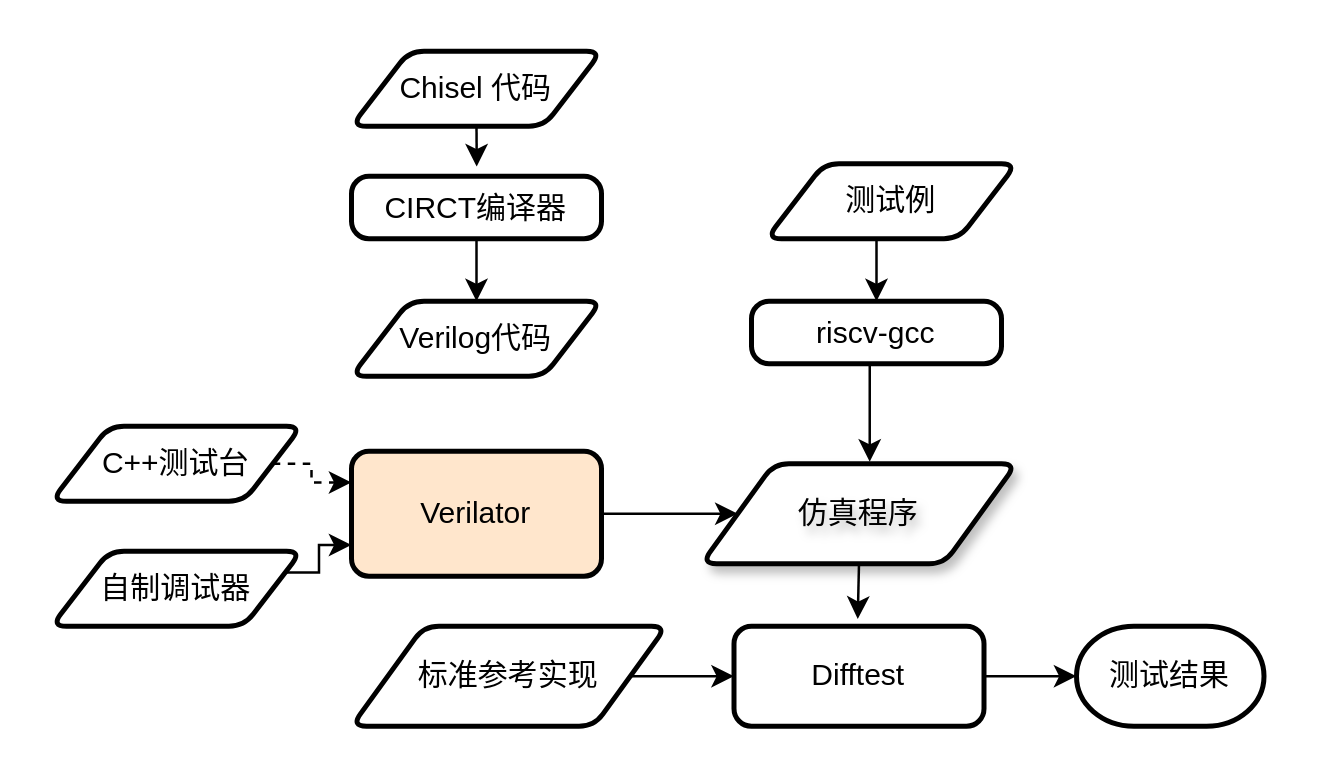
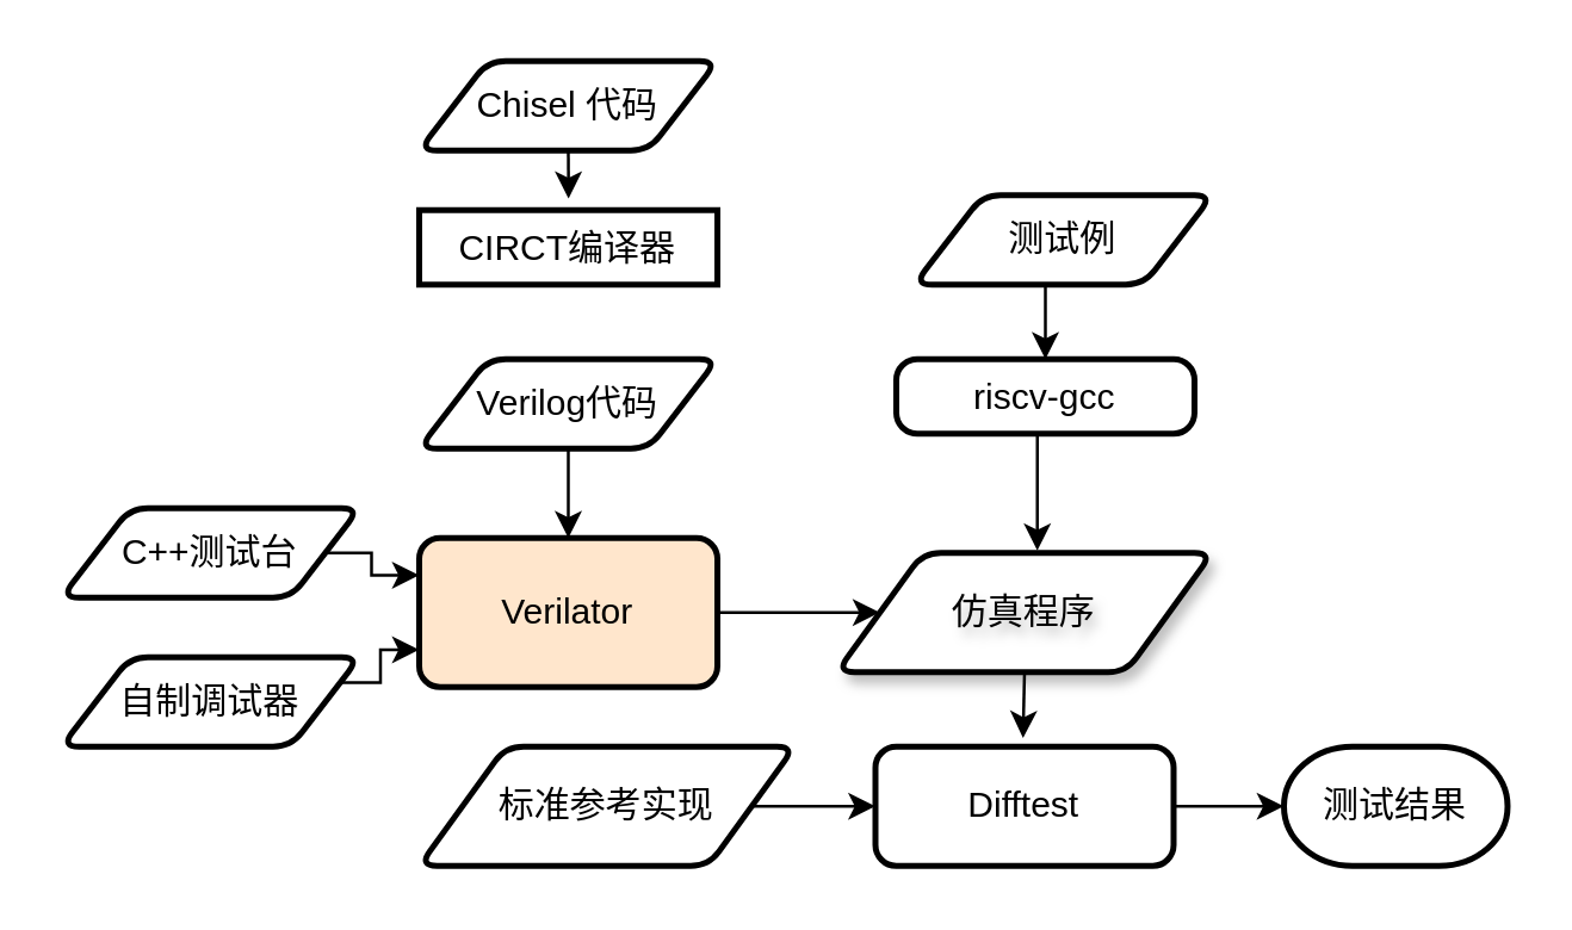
  <mxCell id="0" />
  <mxCell id="1" parent="0" />
+ <mxCell id="2" style="edgeStyle=orthogonalEdgeStyle;rounded=0;orthogonalLoop=1;jettySize=auto;html=1;exitX=0.5;exitY=1;exitDx=0;exitDy=0;entryX=0.5;entryY=0;entryDx=0;entryDy=0;" edge="1" parent="1" source="3" target="8"><mxGeometry relative="1" as="geometry" /></mxCell>
  <mxCell id="3" value="Verilog代码" style="shape=parallelogram;html=1;strokeWidth=2;perimeter=parallelogramPerimeter;whiteSpace=wrap;rounded=1;arcSize=12;size=0.23;" vertex="1" parent="1"><mxGeometry x="140" y="120" width="100" height="30" as="geometry" /></mxCell>
- <mxCell id="4" style="edgeStyle=orthogonalEdgeStyle;rounded=0;orthogonalLoop=1;jettySize=auto;html=1;exitX=0.5;exitY=1;exitDx=0;exitDy=0;entryX=0.5;entryY=0;entryDx=0;entryDy=0;" edge="1" parent="1" source="5" target="3"><mxGeometry relative="1" as="geometry" /></mxCell>
- <mxCell id="5" value="CIRCT编译器" style="rounded=1;whiteSpace=wrap;html=1;absoluteArcSize=1;arcSize=14;strokeWidth=2;" vertex="1" parent="1"><mxGeometry x="140" y="70" width="100" height="25" as="geometry" /></mxCell>
+ <mxCell id="5" value="CIRCT编译器" style="whiteSpace=wrap;html=1;absoluteArcSize=1;arcSize=14;strokeWidth=2;rounded=0;" vertex="1" parent="1"><mxGeometry x="140" y="70" width="100" height="25" as="geometry" /></mxCell>
  <mxCell id="6" value="Chisel 代码" style="shape=parallelogram;html=1;strokeWidth=2;perimeter=parallelogramPerimeter;whiteSpace=wrap;rounded=1;arcSize=12;size=0.23;" vertex="1" parent="1"><mxGeometry x="140" y="20" width="100" height="30" as="geometry" /></mxCell>
  <mxCell id="7" style="edgeStyle=orthogonalEdgeStyle;rounded=0;orthogonalLoop=1;jettySize=auto;html=1;exitX=1;exitY=0.5;exitDx=0;exitDy=0;" edge="1" parent="1" source="8" target="13"><mxGeometry relative="1" as="geometry" /></mxCell>
  <mxCell id="8" value="Verilator" style="rounded=1;whiteSpace=wrap;html=1;absoluteArcSize=1;arcSize=14;strokeWidth=2;fillColor=#ffe6cc;" vertex="1" parent="1"><mxGeometry x="140" y="180" width="100" height="50" as="geometry" /></mxCell>
- <mxCell id="9" style="edgeStyle=elbowEdgeStyle;rounded=0;orthogonalLoop=1;jettySize=auto;html=1;exitX=1;exitY=0.5;exitDx=0;exitDy=0;entryX=0;entryY=0.25;entryDx=0;entryDy=0;dashed=1;" edge="1" parent="1" source="10" target="8"><mxGeometry relative="1" as="geometry" /></mxCell>
+ <mxCell id="9" style="edgeStyle=elbowEdgeStyle;rounded=0;orthogonalLoop=1;jettySize=auto;html=1;exitX=1;exitY=0.5;exitDx=0;exitDy=0;entryX=0;entryY=0.25;entryDx=0;entryDy=0;" edge="1" parent="1" source="10" target="8"><mxGeometry relative="1" as="geometry" /></mxCell>
  <mxCell id="10" value="C++测试台" style="shape=parallelogram;html=1;strokeWidth=2;perimeter=parallelogramPerimeter;whiteSpace=wrap;rounded=1;arcSize=12;size=0.23;" vertex="1" parent="1"><mxGeometry x="20" y="170" width="100" height="30" as="geometry" /></mxCell>
  <mxCell id="11" style="edgeStyle=elbowEdgeStyle;rounded=0;orthogonalLoop=1;jettySize=auto;html=1;exitX=1;exitY=0.25;exitDx=0;exitDy=0;entryX=0;entryY=0.75;entryDx=0;entryDy=0;" edge="1" parent="1" source="12" target="8"><mxGeometry relative="1" as="geometry" /></mxCell>
  <mxCell id="12" value="自制调试器" style="shape=parallelogram;html=1;strokeWidth=2;perimeter=parallelogramPerimeter;whiteSpace=wrap;rounded=1;arcSize=12;size=0.23;" vertex="1" parent="1"><mxGeometry x="20" y="220" width="100" height="30" as="geometry" /></mxCell>
  <mxCell id="13" value="仿真程序" style="shape=parallelogram;html=1;strokeWidth=2;perimeter=parallelogramPerimeter;whiteSpace=wrap;rounded=1;arcSize=12;size=0.23;shadow=1;textShadow=1;" vertex="1" parent="1"><mxGeometry x="280" y="185" width="126" height="40" as="geometry" /></mxCell>
  <mxCell id="14" style="edgeStyle=orthogonalEdgeStyle;rounded=0;orthogonalLoop=1;jettySize=auto;html=1;exitX=0.5;exitY=1;exitDx=0;exitDy=0;entryX=0.5;entryY=0;entryDx=0;entryDy=0;" edge="1" parent="1" source="15" target="16"><mxGeometry relative="1" as="geometry" /></mxCell>
  <mxCell id="15" value="测试例" style="shape=parallelogram;html=1;strokeWidth=2;perimeter=parallelogramPerimeter;whiteSpace=wrap;rounded=1;arcSize=12;size=0.23;" vertex="1" parent="1"><mxGeometry x="306" y="65" width="100" height="30" as="geometry" /></mxCell>
  <mxCell id="16" value="riscv-gcc" style="rounded=1;whiteSpace=wrap;html=1;absoluteArcSize=1;arcSize=14;strokeWidth=2;" vertex="1" parent="1"><mxGeometry x="300" y="120" width="100" height="25" as="geometry" /></mxCell>
  <mxCell id="17" style="edgeStyle=orthogonalEdgeStyle;rounded=0;orthogonalLoop=1;jettySize=auto;html=1;entryX=0;entryY=0.5;entryDx=0;entryDy=0;" edge="1" parent="1" source="18" target="19"><mxGeometry relative="1" as="geometry" /></mxCell>
  <mxCell id="18" value="标准参考实现" style="shape=parallelogram;html=1;strokeWidth=2;perimeter=parallelogramPerimeter;whiteSpace=wrap;rounded=1;arcSize=12;size=0.23;" vertex="1" parent="1"><mxGeometry x="140" y="250" width="126" height="40" as="geometry" /></mxCell>
  <mxCell id="19" value="Difftest" style="rounded=1;whiteSpace=wrap;html=1;absoluteArcSize=1;arcSize=14;strokeWidth=2;" vertex="1" parent="1"><mxGeometry x="293" y="250" width="100" height="40" as="geometry" /></mxCell>
  <mxCell id="20" value="测试结果" style="strokeWidth=2;html=1;shape=mxgraph.flowchart.terminator;whiteSpace=wrap;" vertex="1" parent="1"><mxGeometry x="430" y="250" width="75" height="40" as="geometry" /></mxCell>
  <mxCell id="21" style="edgeStyle=orthogonalEdgeStyle;rounded=0;orthogonalLoop=1;jettySize=auto;html=1;exitX=0.5;exitY=1;exitDx=0;exitDy=0;entryX=0.501;entryY=-0.154;entryDx=0;entryDy=0;entryPerimeter=0;" edge="1" parent="1" source="6" target="5"><mxGeometry relative="1" as="geometry" /></mxCell>
  <mxCell id="22" style="edgeStyle=orthogonalEdgeStyle;rounded=0;orthogonalLoop=1;jettySize=auto;html=1;exitX=0.5;exitY=1;exitDx=0;exitDy=0;entryX=0.534;entryY=-0.019;entryDx=0;entryDy=0;entryPerimeter=0;" edge="1" parent="1" source="16" target="13"><mxGeometry relative="1" as="geometry" /></mxCell>
  <mxCell id="23" style="edgeStyle=orthogonalEdgeStyle;rounded=0;orthogonalLoop=1;jettySize=auto;html=1;exitX=0.5;exitY=1;exitDx=0;exitDy=0;entryX=0.495;entryY=-0.073;entryDx=0;entryDy=0;entryPerimeter=0;" edge="1" parent="1" source="13" target="19"><mxGeometry relative="1" as="geometry" /></mxCell>
  <mxCell id="24" style="edgeStyle=orthogonalEdgeStyle;rounded=0;orthogonalLoop=1;jettySize=auto;html=1;exitX=1;exitY=0.5;exitDx=0;exitDy=0;entryX=0;entryY=0.5;entryDx=0;entryDy=0;entryPerimeter=0;" edge="1" parent="1" source="19" target="20"><mxGeometry relative="1" as="geometry" /></mxCell>
